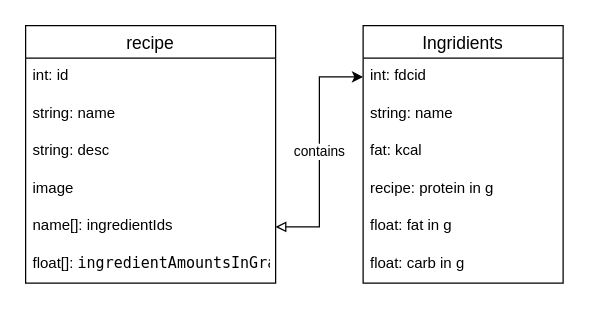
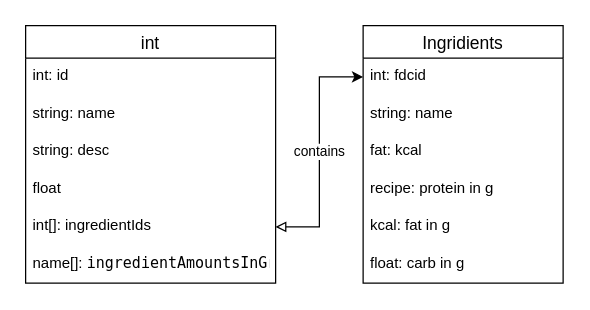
  <mxCell id="0" />
  <mxCell id="1" parent="0" />
  <mxCell id="2" value="Ingridients" style="swimlane;fontStyle=0;childLayout=stackLayout;horizontal=1;startSize=26;horizontalStack=0;resizeParent=1;resizeParentMax=0;resizeLast=0;collapsible=1;marginBottom=0;align=center;fontSize=14;" parent="1" vertex="1"><mxGeometry x="290" y="20" width="160" height="206" as="geometry" /></mxCell>
  <mxCell id="3" value="int: fdcid" style="text;strokeColor=none;fillColor=none;spacingLeft=4;spacingRight=4;overflow=hidden;rotatable=0;points=[[0,0.5],[1,0.5]];portConstraint=eastwest;fontSize=12;whiteSpace=wrap;html=1;" parent="2" vertex="1"><mxGeometry y="26" width="160" height="30" as="geometry" /></mxCell>
  <mxCell id="4" value="string: name" style="text;strokeColor=none;fillColor=none;spacingLeft=4;spacingRight=4;overflow=hidden;rotatable=0;points=[[0,0.5],[1,0.5]];portConstraint=eastwest;fontSize=12;whiteSpace=wrap;html=1;" parent="2" vertex="1"><mxGeometry y="56" width="160" height="30" as="geometry" /></mxCell>
  <mxCell id="5" value="fat: kcal" style="text;strokeColor=none;fillColor=none;spacingLeft=4;spacingRight=4;overflow=hidden;rotatable=0;points=[[0,0.5],[1,0.5]];portConstraint=eastwest;fontSize=12;whiteSpace=wrap;html=1;" parent="2" vertex="1"><mxGeometry y="86" width="160" height="30" as="geometry" /></mxCell>
  <mxCell id="6" value="recipe: protein in g" style="text;strokeColor=none;fillColor=none;spacingLeft=4;spacingRight=4;overflow=hidden;rotatable=0;points=[[0,0.5],[1,0.5]];portConstraint=eastwest;fontSize=12;whiteSpace=wrap;html=1;" parent="2" vertex="1"><mxGeometry y="116" width="160" height="30" as="geometry" /></mxCell>
- <mxCell id="7" value="float: fat in g" style="text;strokeColor=none;fillColor=none;spacingLeft=4;spacingRight=4;overflow=hidden;rotatable=0;points=[[0,0.5],[1,0.5]];portConstraint=eastwest;fontSize=12;whiteSpace=wrap;html=1;" parent="2" vertex="1"><mxGeometry y="146" width="160" height="30" as="geometry" /></mxCell>
+ <mxCell id="7" value="kcal: fat in g" style="text;strokeColor=none;fillColor=none;spacingLeft=4;spacingRight=4;overflow=hidden;rotatable=0;points=[[0,0.5],[1,0.5]];portConstraint=eastwest;fontSize=12;whiteSpace=wrap;html=1;" parent="2" vertex="1"><mxGeometry y="146" width="160" height="30" as="geometry" /></mxCell>
  <mxCell id="8" value="float:&amp;nbsp;carb in g" style="text;strokeColor=none;fillColor=none;spacingLeft=4;spacingRight=4;overflow=hidden;rotatable=0;points=[[0,0.5],[1,0.5]];portConstraint=eastwest;fontSize=12;whiteSpace=wrap;html=1;" parent="2" vertex="1"><mxGeometry y="176" width="160" height="30" as="geometry" /></mxCell>
- <mxCell id="9" value="recipe" style="swimlane;fontStyle=0;childLayout=stackLayout;horizontal=1;startSize=26;horizontalStack=0;resizeParent=1;resizeParentMax=0;resizeLast=0;collapsible=1;marginBottom=0;align=center;fontSize=14;" parent="1" vertex="1"><mxGeometry x="20" y="20" width="200" height="206" as="geometry" /></mxCell>
+ <mxCell id="9" value="int" style="swimlane;fontStyle=0;childLayout=stackLayout;horizontal=1;startSize=26;horizontalStack=0;resizeParent=1;resizeParentMax=0;resizeLast=0;collapsible=1;marginBottom=0;align=center;fontSize=14;" parent="1" vertex="1"><mxGeometry x="20" y="20" width="200" height="206" as="geometry" /></mxCell>
  <mxCell id="10" value="int: id" style="text;strokeColor=none;fillColor=none;spacingLeft=4;spacingRight=4;overflow=hidden;rotatable=0;points=[[0,0.5],[1,0.5]];portConstraint=eastwest;fontSize=12;whiteSpace=wrap;html=1;" parent="9" vertex="1"><mxGeometry y="26" width="200" height="30" as="geometry" /></mxCell>
  <mxCell id="11" value="string: name" style="text;strokeColor=none;fillColor=none;spacingLeft=4;spacingRight=4;overflow=hidden;rotatable=0;points=[[0,0.5],[1,0.5]];portConstraint=eastwest;fontSize=12;whiteSpace=wrap;html=1;" parent="9" vertex="1"><mxGeometry y="56" width="200" height="30" as="geometry" /></mxCell>
  <mxCell id="12" value="string: desc" style="text;strokeColor=none;fillColor=none;spacingLeft=4;spacingRight=4;overflow=hidden;rotatable=0;points=[[0,0.5],[1,0.5]];portConstraint=eastwest;fontSize=12;whiteSpace=wrap;html=1;" vertex="1" parent="9"><mxGeometry y="86" width="200" height="30" as="geometry" /></mxCell>
- <mxCell id="13" value="image" style="text;strokeColor=none;fillColor=none;spacingLeft=4;spacingRight=4;overflow=hidden;rotatable=0;points=[[0,0.5],[1,0.5]];portConstraint=eastwest;fontSize=12;whiteSpace=wrap;html=1;" parent="9" vertex="1"><mxGeometry y="116" width="200" height="30" as="geometry" /></mxCell>
- <mxCell id="14" value="name[]: ingredientIds" style="text;strokeColor=none;fillColor=none;spacingLeft=4;spacingRight=4;overflow=hidden;rotatable=0;points=[[0,0.5],[1,0.5]];portConstraint=eastwest;fontSize=12;whiteSpace=wrap;html=1;" parent="9" vertex="1"><mxGeometry y="146" width="200" height="30" as="geometry" /></mxCell>
- <mxCell id="15" value="float[]:&amp;nbsp;&lt;span style=&quot;font-family: &amp;quot;JetBrains Mono&amp;quot;, monospace; background-color: rgb(255, 255, 255);&quot;&gt;ingredientAmountsInGram&lt;/span&gt;" style="text;strokeColor=none;fillColor=none;spacingLeft=4;spacingRight=4;overflow=hidden;rotatable=0;points=[[0,0.5],[1,0.5]];portConstraint=eastwest;fontSize=12;whiteSpace=wrap;html=1;" parent="9" vertex="1"><mxGeometry y="176" width="200" height="30" as="geometry" /></mxCell>
+ <mxCell id="13" value="float" style="text;strokeColor=none;fillColor=none;spacingLeft=4;spacingRight=4;overflow=hidden;rotatable=0;points=[[0,0.5],[1,0.5]];portConstraint=eastwest;fontSize=12;whiteSpace=wrap;html=1;" parent="9" vertex="1"><mxGeometry y="116" width="200" height="30" as="geometry" /></mxCell>
+ <mxCell id="14" value="int[]: ingredientIds" style="text;strokeColor=none;fillColor=none;spacingLeft=4;spacingRight=4;overflow=hidden;rotatable=0;points=[[0,0.5],[1,0.5]];portConstraint=eastwest;fontSize=12;whiteSpace=wrap;html=1;" parent="9" vertex="1"><mxGeometry y="146" width="200" height="30" as="geometry" /></mxCell>
+ <mxCell id="15" value="name[]:&amp;nbsp;&lt;span style=&quot;font-family: &amp;quot;JetBrains Mono&amp;quot;, monospace; background-color: rgb(255, 255, 255);&quot;&gt;ingredientAmountsInGram&lt;/span&gt;" style="text;strokeColor=none;fillColor=none;spacingLeft=4;spacingRight=4;overflow=hidden;rotatable=0;points=[[0,0.5],[1,0.5]];portConstraint=eastwest;fontSize=12;whiteSpace=wrap;html=1;" parent="9" vertex="1"><mxGeometry y="176" width="200" height="30" as="geometry" /></mxCell>
  <mxCell id="16" value="contains" style="edgeStyle=orthogonalEdgeStyle;rounded=0;orthogonalLoop=1;jettySize=auto;html=1;exitX=0;exitY=0.5;exitDx=0;exitDy=0;entryX=1;entryY=0.5;entryDx=0;entryDy=0;endArrow=block;endFill=0;startArrow=classic;startFill=1;" parent="1" source="3" target="14" edge="1"><mxGeometry relative="1" as="geometry" /></mxCell>
